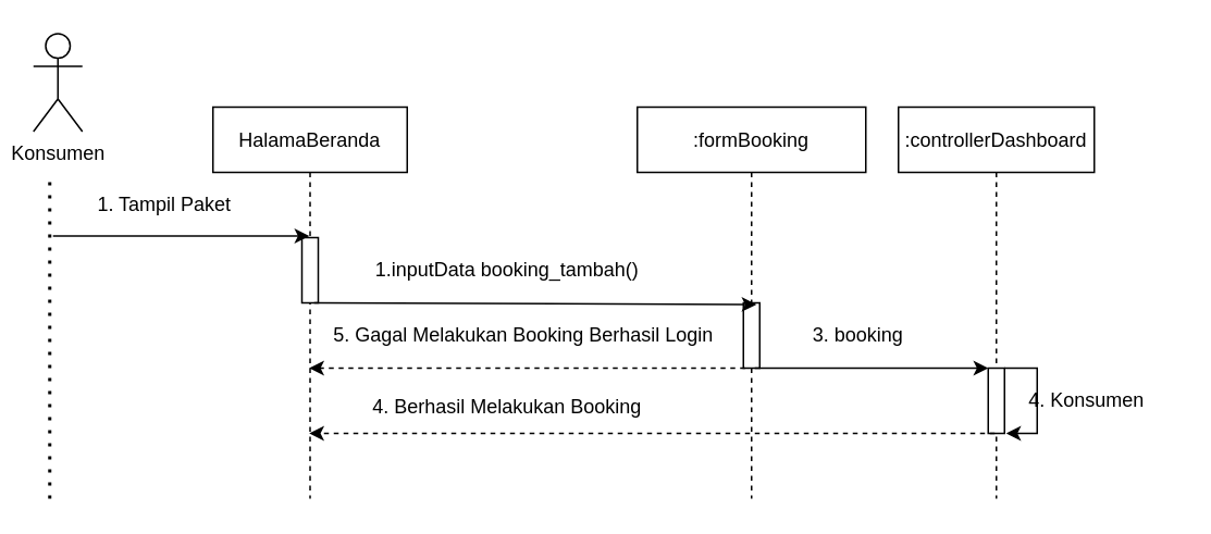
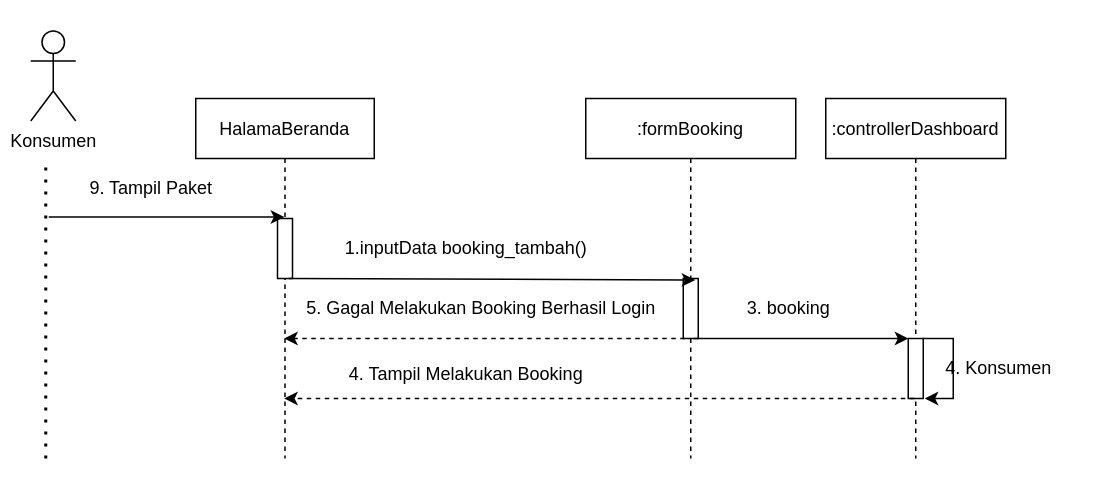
  <mxCell id="0" />
  <mxCell id="1" parent="0" />
  <mxCell id="2" value="HalamaBeranda" style="shape=umlLifeline;perimeter=lifelinePerimeter;container=1;collapsible=0;recursiveResize=0;rounded=0;shadow=0;strokeWidth=1;" parent="1" vertex="1"><mxGeometry x="130" y="65" width="119" height="240" as="geometry" /></mxCell>
  <mxCell id="3" value="" style="points=[];perimeter=orthogonalPerimeter;rounded=0;shadow=0;strokeWidth=1;" parent="2" vertex="1"><mxGeometry x="54.5" y="80" width="10" height="40" as="geometry" /></mxCell>
  <mxCell id="4" value="" style="endArrow=classic;html=1;" parent="1" target="2" edge="1"><mxGeometry width="50" height="50" relative="1" as="geometry"><mxPoint x="32" y="144" as="sourcePoint" /><mxPoint x="90" y="95" as="targetPoint" /></mxGeometry></mxCell>
- <mxCell id="5" value="1. Tampil Paket" style="text;html=1;align=center;verticalAlign=middle;resizable=0;points=[];autosize=1;" parent="1" vertex="1"><mxGeometry x="50" y="115" width="100" height="20" as="geometry" /></mxCell>
+ <mxCell id="5" value="9. Tampil Paket" style="text;html=1;align=center;verticalAlign=middle;resizable=0;points=[];autosize=1;" parent="1" vertex="1"><mxGeometry x="50" y="115" width="100" height="20" as="geometry" /></mxCell>
  <mxCell id="6" value=":formBooking" style="shape=umlLifeline;perimeter=lifelinePerimeter;container=1;collapsible=0;recursiveResize=0;rounded=0;shadow=0;strokeWidth=1;" parent="1" vertex="1"><mxGeometry x="390" y="65" width="140" height="240" as="geometry" /></mxCell>
  <mxCell id="7" value="" style="points=[];perimeter=orthogonalPerimeter;rounded=0;shadow=0;strokeWidth=1;" parent="6" vertex="1"><mxGeometry x="65" y="120" width="10" height="40" as="geometry" /></mxCell>
  <mxCell id="8" value="1.inputData booking_tambah()" style="text;html=1;align=center;verticalAlign=middle;resizable=0;points=[];autosize=1;" parent="1" vertex="1"><mxGeometry x="220" y="155" width="180" height="20" as="geometry" /></mxCell>
  <mxCell id="9" value=":controllerDashboard" style="shape=umlLifeline;perimeter=lifelinePerimeter;container=1;collapsible=0;recursiveResize=0;rounded=0;shadow=0;strokeWidth=1;" parent="1" vertex="1"><mxGeometry x="550" y="65" width="120" height="240" as="geometry" /></mxCell>
  <mxCell id="10" value="" style="points=[];perimeter=orthogonalPerimeter;rounded=0;shadow=0;strokeWidth=1;" parent="9" vertex="1"><mxGeometry x="55" y="160" width="10" height="40" as="geometry" /></mxCell>
  <mxCell id="11" style="edgeStyle=orthogonalEdgeStyle;rounded=0;orthogonalLoop=1;jettySize=auto;html=1;" edge="1" parent="9" source="10"><mxGeometry relative="1" as="geometry"><mxPoint x="66" y="200" as="targetPoint" /><Array as="points"><mxPoint x="85" y="160" /><mxPoint x="85" y="200" /></Array></mxGeometry></mxCell>
  <mxCell id="12" value="" style="endArrow=classic;html=1;exitX=0.7;exitY=1;exitDx=0;exitDy=0;exitPerimeter=0;" parent="1" target="10" edge="1" source="7"><mxGeometry width="50" height="50" relative="1" as="geometry"><mxPoint x="470" y="225" as="sourcePoint" /><mxPoint x="450" y="175" as="targetPoint" /></mxGeometry></mxCell>
  <mxCell id="13" value="Konsumen" style="shape=umlActor;verticalLabelPosition=bottom;verticalAlign=top;html=1;outlineConnect=0;" parent="1" vertex="1"><mxGeometry x="20" y="20" width="30" height="60" as="geometry" /></mxCell>
  <mxCell id="14" value="" style="endArrow=none;dashed=1;html=1;dashPattern=1 3;strokeWidth=2;" parent="1" edge="1"><mxGeometry width="50" height="50" relative="1" as="geometry"><mxPoint x="30" y="305" as="sourcePoint" /><mxPoint x="30" y="105" as="targetPoint" /></mxGeometry></mxCell>
  <mxCell id="15" value="" style="endArrow=classic;html=1;entryX=0.8;entryY=0.025;entryDx=0;entryDy=0;entryPerimeter=0;" parent="1" edge="1" target="7"><mxGeometry width="50" height="50" relative="1" as="geometry"><mxPoint x="192" y="185" as="sourcePoint" /><mxPoint x="407" y="185" as="targetPoint" /></mxGeometry></mxCell>
  <mxCell id="16" value="3. booking" style="text;html=1;align=center;verticalAlign=middle;resizable=0;points=[];autosize=1;" parent="1" vertex="1"><mxGeometry x="480" y="195" width="90" height="20" as="geometry" /></mxCell>
  <mxCell id="17" value="" style="endArrow=classic;html=1;dashed=1;exitX=0.4;exitY=1;exitDx=0;exitDy=0;exitPerimeter=0;" parent="1" source="10" target="2" edge="1"><mxGeometry width="50" height="50" relative="1" as="geometry"><mxPoint x="550" y="265" as="sourcePoint" /><mxPoint x="220" y="265" as="targetPoint" /></mxGeometry></mxCell>
- <mxCell id="18" value="4. Berhasil Melakukan Booking" style="text;html=1;align=center;verticalAlign=middle;resizable=0;points=[];autosize=1;" parent="1" vertex="1"><mxGeometry x="220" y="239" width="180" height="20" as="geometry" /></mxCell>
+ <mxCell id="18" value="4. Tampil Melakukan Booking" style="text;html=1;align=center;verticalAlign=middle;resizable=0;points=[];autosize=1;" parent="1" vertex="1"><mxGeometry x="220" y="239" width="180" height="20" as="geometry" /></mxCell>
  <mxCell id="19" value="4. Konsumen" style="text;html=1;align=center;verticalAlign=middle;resizable=0;points=[];autosize=1;" vertex="1" parent="1"><mxGeometry x="610" y="235" width="110" height="20" as="geometry" /></mxCell>
  <mxCell id="20" value="" style="endArrow=classic;html=1;dashed=1;exitX=0.1;exitY=1;exitDx=0;exitDy=0;exitPerimeter=0;" edge="1" parent="1" source="7" target="2"><mxGeometry width="50" height="50" relative="1" as="geometry"><mxPoint x="410" y="225" as="sourcePoint" /><mxPoint x="460" y="175" as="targetPoint" /></mxGeometry></mxCell>
  <mxCell id="21" value="5. Gagal Melakukan Booking Berhasil Login" style="text;html=1;align=center;verticalAlign=middle;resizable=0;points=[];autosize=1;" vertex="1" parent="1"><mxGeometry x="190" y="195" width="260" height="20" as="geometry" /></mxCell>
